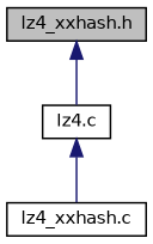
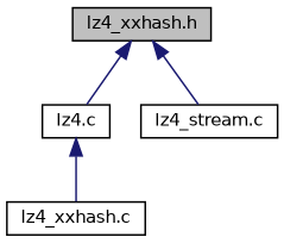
  digraph {
    node [color=black fillcolor=white fontname=Helvetica fontsize=10 shape=record style=filled]
    edge [color=midnightblue dir=back fontname=Helvetica fontsize=10 labelfontname=Helvetica labelfontsize=10 style=solid]
    n1 [fillcolor=grey75 fontcolor=black height=0.2 label="lz4_xxhash.h" width=0.4]
    n2 [height=0.2 label="lz4.c" width=0.4]
+   n3 [height=0.2 label="lz4_stream.c" width=0.4]
    n4 [height=0.2 label="lz4_xxhash.c" width=0.4]
    n1 -> n2
+   n1 -> n3
    n2 -> n4
  }
